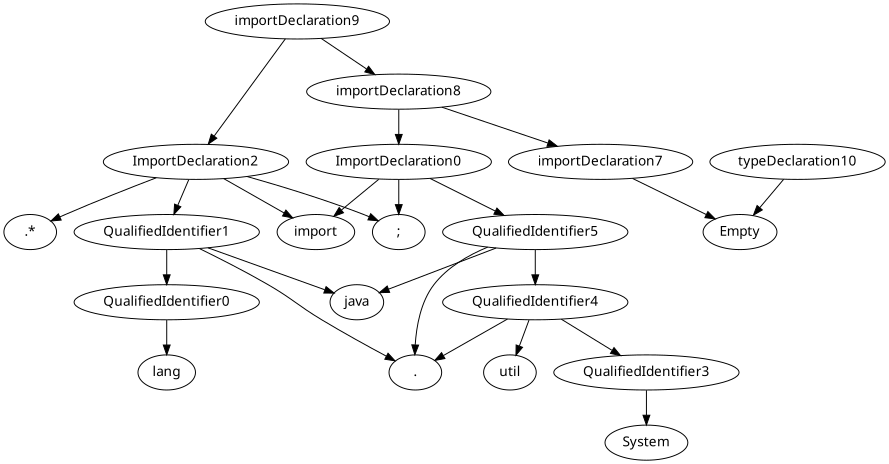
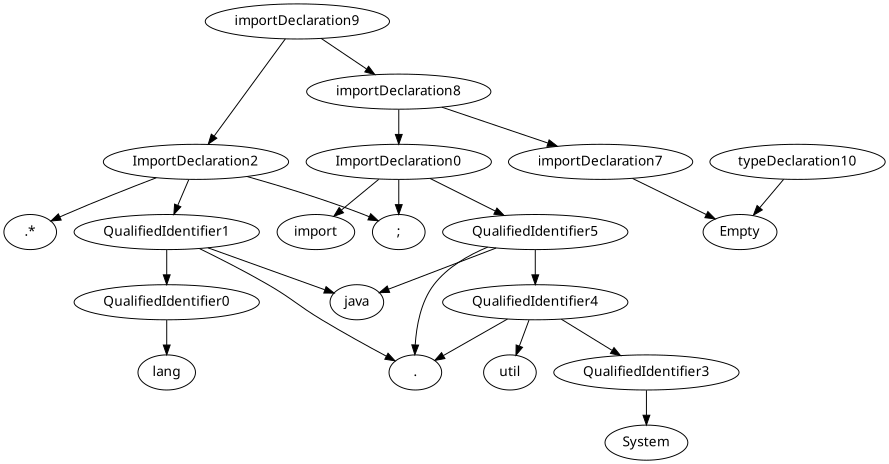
  digraph {
    fontname="Noto Sans"
    node [fontname="Noto Sans"]
    edge [fontname="Noto Sans"]
    importDeclaration9
    ImportDeclaration2
    importDeclaration8
    importDeclaration7
    Empty
    import
    ";"
    QualifiedIdentifier1
    ".*"
    n10 [label=ImportDeclaration0]
    typeDeclaration10
    java
    "."
    QualifiedIdentifier0
    QualifiedIdentifier5
    QualifiedIdentifier4
    util
    QualifiedIdentifier3
    System
    lang
    importDeclaration9 -> ImportDeclaration2
    importDeclaration9 -> importDeclaration8
-   ImportDeclaration2 -> import
    ImportDeclaration2 -> ";"
    ImportDeclaration2 -> QualifiedIdentifier1
    ImportDeclaration2 -> ".*"
    importDeclaration8 -> importDeclaration7
    importDeclaration8 -> n10
    importDeclaration7 -> Empty
    QualifiedIdentifier1 -> java
    QualifiedIdentifier1 -> "."
    QualifiedIdentifier1 -> QualifiedIdentifier0
    n10 -> import
    n10 -> ";"
    n10 -> QualifiedIdentifier5
    typeDeclaration10 -> Empty
    QualifiedIdentifier0 -> lang
    QualifiedIdentifier5 -> java
    QualifiedIdentifier5 -> "."
    QualifiedIdentifier5 -> QualifiedIdentifier4
    QualifiedIdentifier4 -> "."
    QualifiedIdentifier4 -> util
    QualifiedIdentifier4 -> QualifiedIdentifier3
    QualifiedIdentifier3 -> System
  }
